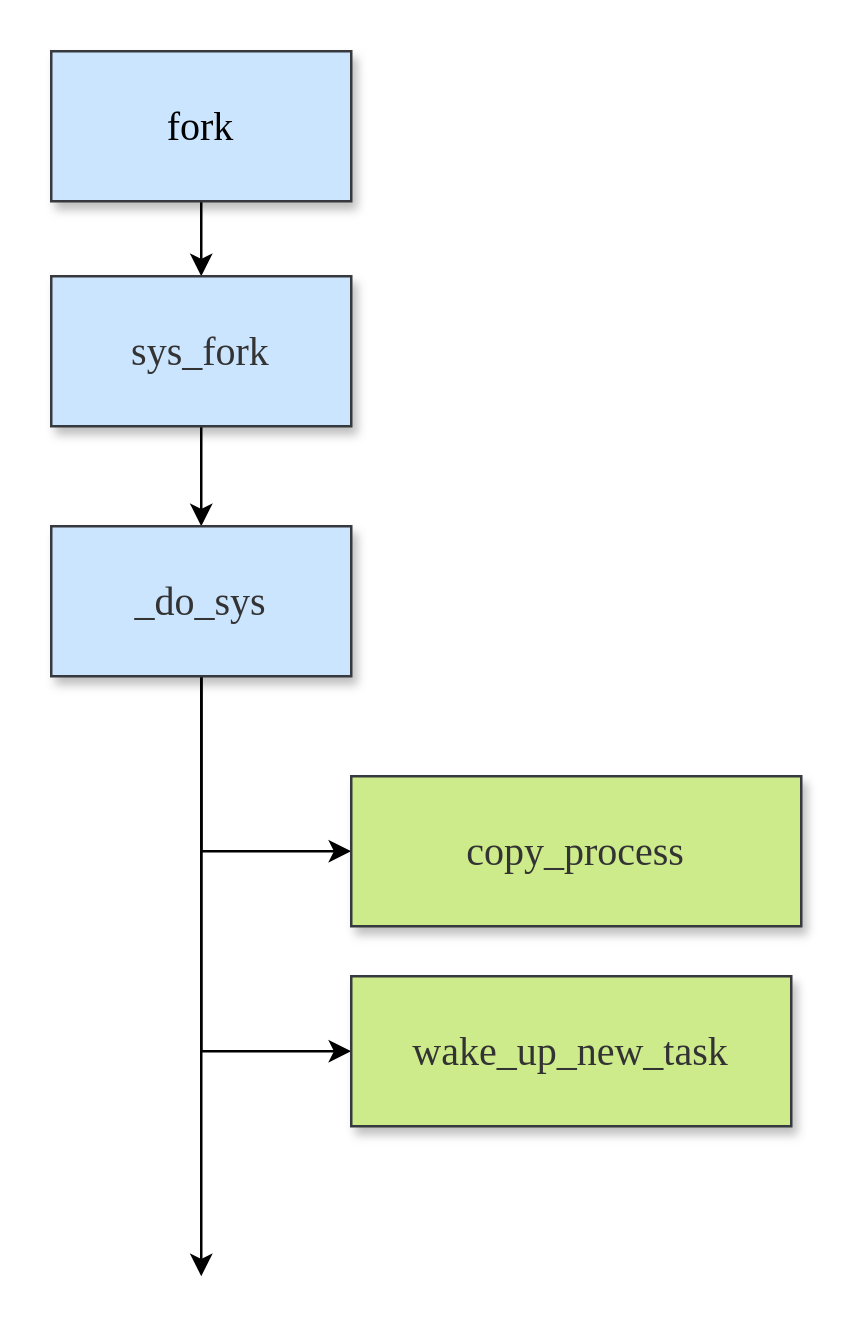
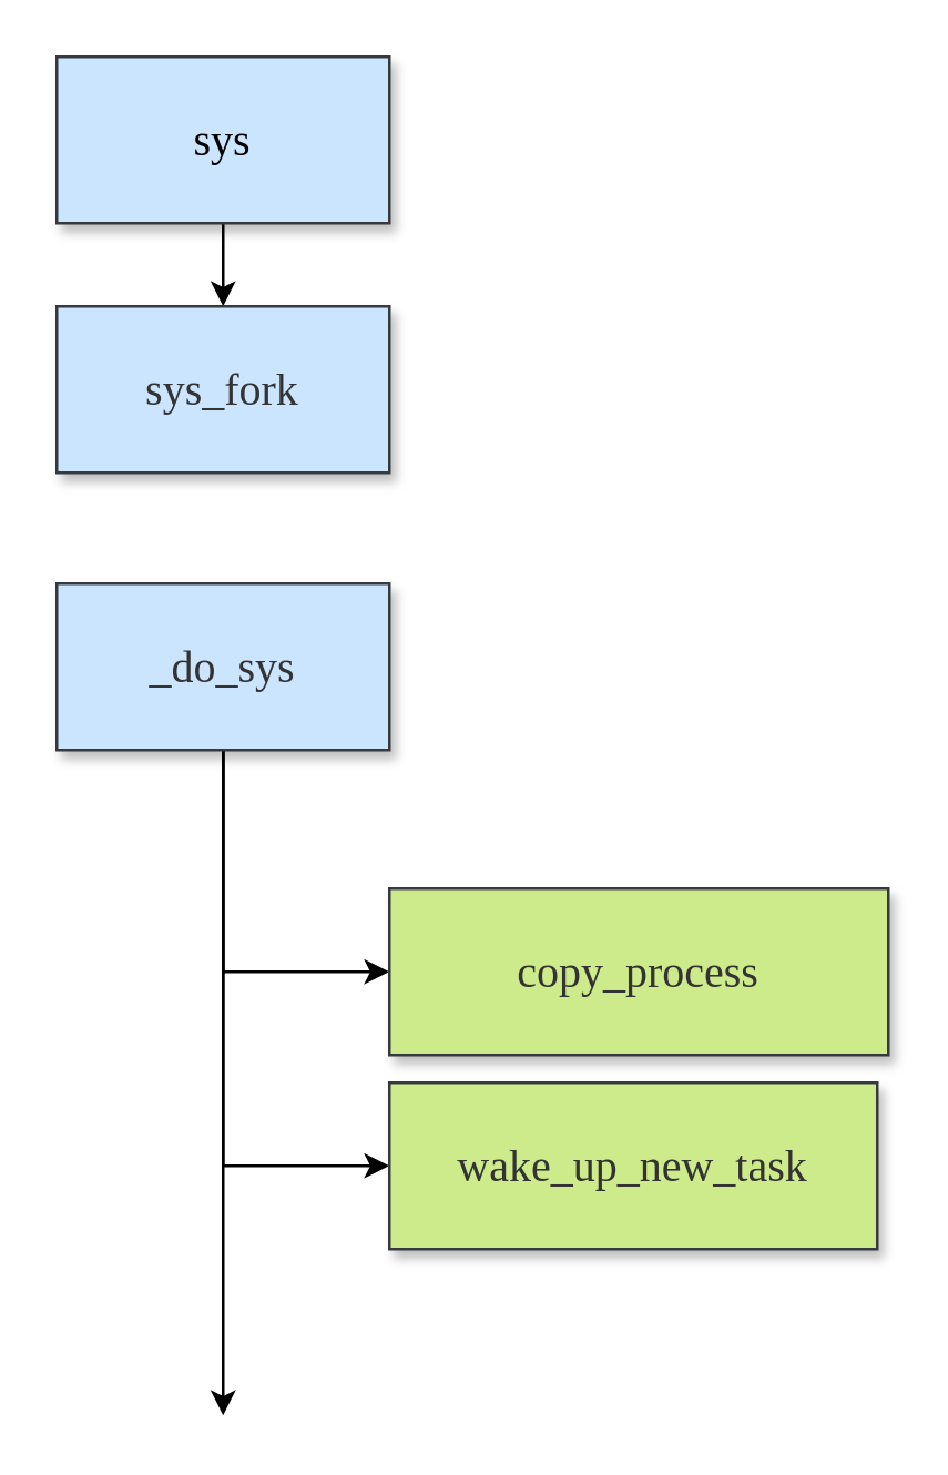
  <mxCell id="0" />
  <mxCell id="1" parent="0" />
  <mxCell id="2" style="edgeStyle=orthogonalEdgeStyle;rounded=0;orthogonalLoop=1;jettySize=auto;html=1;fontFamily=Comic Sans MS;fontSize=16;" edge="1" parent="1" source="3" target="5"><mxGeometry relative="1" as="geometry" /></mxCell>
- <mxCell id="3" value="fork" style="rounded=0;whiteSpace=wrap;html=1;shadow=1;strokeColor=#36393d;fontFamily=Comic Sans MS;fontSize=16;fillColor=#cce5ff;" vertex="1" parent="1"><mxGeometry x="20" y="20" width="120" height="60" as="geometry" /></mxCell>
- <mxCell id="4" style="edgeStyle=orthogonalEdgeStyle;rounded=0;orthogonalLoop=1;jettySize=auto;html=1;entryX=0.5;entryY=0;entryDx=0;entryDy=0;fontFamily=Comic Sans MS;fontSize=16;" edge="1" parent="1" source="5" target="9"><mxGeometry relative="1" as="geometry" /></mxCell>
+ <mxCell id="3" value="sys" style="rounded=0;whiteSpace=wrap;html=1;shadow=1;strokeColor=#36393d;fontFamily=Comic Sans MS;fontSize=16;fillColor=#cce5ff;" vertex="1" parent="1"><mxGeometry x="20" y="20" width="120" height="60" as="geometry" /></mxCell>
  <mxCell id="5" value="&lt;span style=&quot;color: rgb(51, 51, 51);&quot;&gt;sys_fork&lt;/span&gt;" style="rounded=0;whiteSpace=wrap;html=1;shadow=1;strokeColor=#36393d;fontFamily=Comic Sans MS;fontSize=16;fillColor=#cce5ff;labelBackgroundColor=none;" vertex="1" parent="1"><mxGeometry x="20" y="110" width="120" height="60" as="geometry" /></mxCell>
  <mxCell id="6" style="edgeStyle=orthogonalEdgeStyle;rounded=0;orthogonalLoop=1;jettySize=auto;html=1;fontFamily=Comic Sans MS;fontSize=16;" edge="1" parent="1" source="9"><mxGeometry relative="1" as="geometry"><mxPoint x="80" y="510" as="targetPoint" /></mxGeometry></mxCell>
  <mxCell id="7" style="edgeStyle=orthogonalEdgeStyle;rounded=0;orthogonalLoop=1;jettySize=auto;html=1;entryX=0;entryY=0.5;entryDx=0;entryDy=0;fontFamily=Comic Sans MS;fontSize=16;" edge="1" parent="1" source="9" target="10"><mxGeometry relative="1" as="geometry" /></mxCell>
  <mxCell id="8" style="edgeStyle=orthogonalEdgeStyle;rounded=0;orthogonalLoop=1;jettySize=auto;html=1;entryX=0;entryY=0.5;entryDx=0;entryDy=0;fontFamily=Comic Sans MS;fontSize=16;" edge="1" parent="1" source="9" target="11"><mxGeometry relative="1" as="geometry" /></mxCell>
  <mxCell id="9" value="&lt;span style=&quot;color: rgb(51, 51, 51);&quot;&gt;_do_sys&lt;/span&gt;" style="rounded=0;whiteSpace=wrap;html=1;shadow=1;strokeColor=#36393d;fontFamily=Comic Sans MS;fontSize=16;fillColor=#cce5ff;labelBackgroundColor=none;" vertex="1" parent="1"><mxGeometry x="20" y="210" width="120" height="60" as="geometry" /></mxCell>
- <mxCell id="10" value="&lt;span style=&quot;color: rgb(51, 51, 51);&quot;&gt;copy_process&lt;/span&gt;" style="rounded=0;whiteSpace=wrap;html=1;shadow=1;strokeColor=#36393d;fontFamily=Comic Sans MS;fontSize=16;fillColor=#cdeb8b;labelBackgroundColor=none;" vertex="1" parent="1"><mxGeometry x="140" y="310" width="180" height="60" as="geometry" /></mxCell>
+ <mxCell id="10" value="&lt;span style=&quot;color: rgb(51, 51, 51);&quot;&gt;copy_process&lt;/span&gt;" style="rounded=0;whiteSpace=wrap;html=1;shadow=1;strokeColor=#36393d;fontFamily=Comic Sans MS;fontSize=16;fillColor=#cdeb8b;labelBackgroundColor=none;" vertex="1" parent="1"><mxGeometry x="140" y="320" width="180" height="60" as="geometry" /></mxCell>
  <mxCell id="11" value="&lt;span style=&quot;color: rgb(51, 51, 51);&quot;&gt;wake_up_new_task&lt;/span&gt;" style="rounded=0;whiteSpace=wrap;html=1;shadow=1;strokeColor=#36393d;fontFamily=Comic Sans MS;fontSize=16;fillColor=#cdeb8b;labelBackgroundColor=none;" vertex="1" parent="1"><mxGeometry x="140" y="390" width="176" height="60" as="geometry" /></mxCell>
